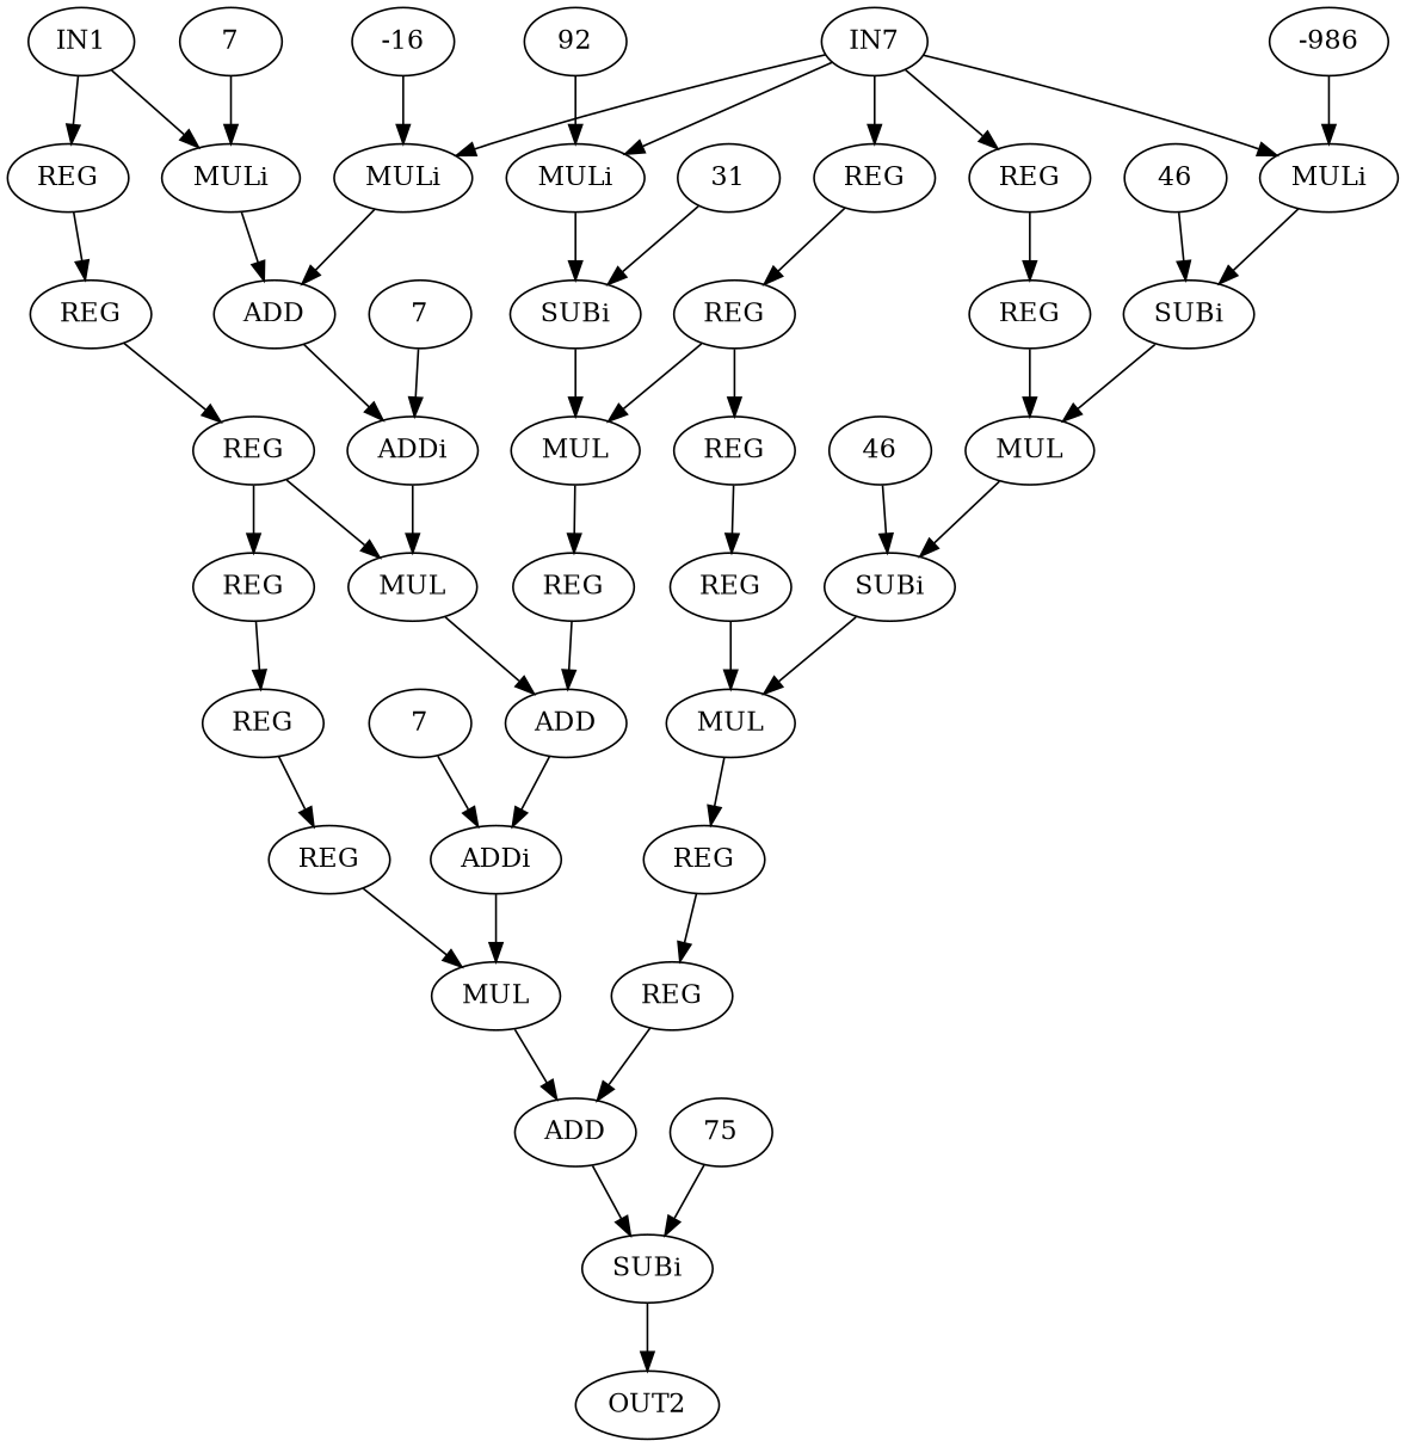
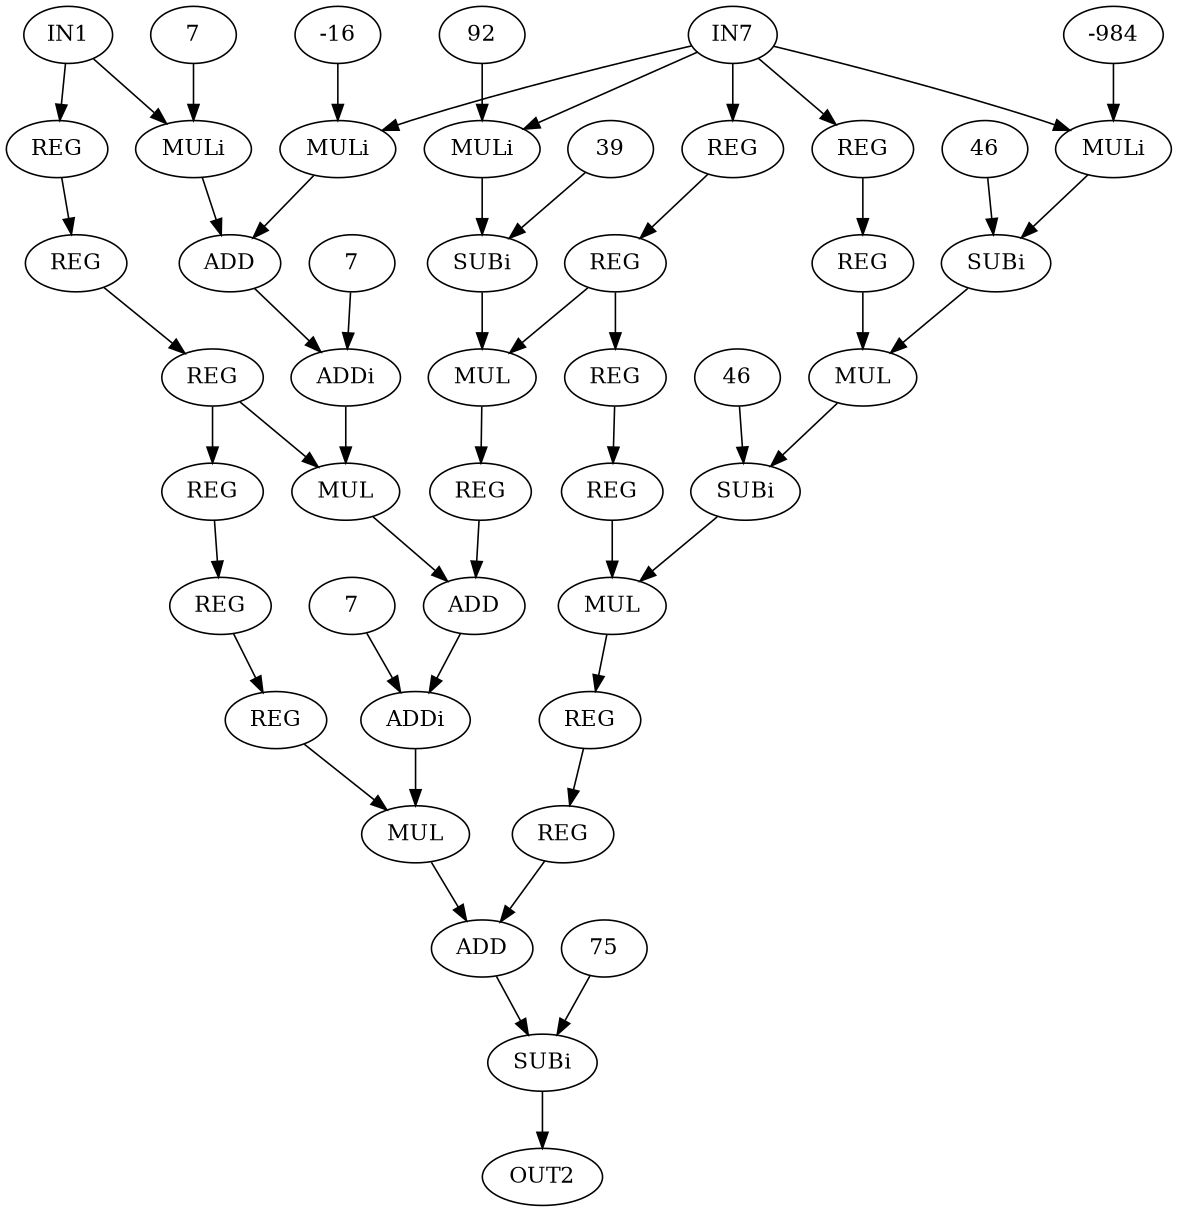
  digraph {
    n1 [label=IN7]
    n2 [label=REG]
    n3 [label=REG]
    n4 [VALUE=92 label=MULi]
    n5 [VALUE=-984 label=MULi]
    n6 [VALUE=-76 label=MULi]
    n7 [label=REG]
    n8 [label=REG]
    n9 [VALUE=39 label=SUBi]
    n10 [VALUE=46 label=SUBi]
    n11 [label=ADD]
    n12 [label=IN1]
    n13 [label=REG]
    n14 [VALUE=7 label=MULi]
    n15 [label=REG]
    n16 [label=OUT2]
    n17 [label=REG]
    n18 [label=MUL]
    n19 [label=REG]
    n20 [label=REG]
    n21 [label=MUL]
    n22 [label=REG]
    n23 [label=REG]
    n24 [label=REG]
    n25 [label=MUL]
    n26 [label=REG]
    n27 [label=ADD]
    n28 [label=REG]
    n29 [label=MUL]
    n30 [label=ADD]
    n31 [label=MUL]
    n32 [VALUE=46 label=SUBi]
    n33 [VALUE=7 label=ADDi]
    n34 [label=REG]
    n35 [VALUE=75 label=SUBi]
    n36 [label=92]
-   n37 [label=-986]
+   n37 [label=-984]
    n38 [VALUE=7 label=ADDi]
    n39 [label=-16]
    n40 [label=7]
    n41 [label=46]
-   n42 [label=31]
+   n42 [label=39]
    n43 [label=7]
    n44 [label=46]
    n45 [label=7]
    n46 [label=75]
    n1 -> n2
    n1 -> n3
    n1 -> n4
    n1 -> n5
    n1 -> n6
    n2 -> n7
    n3 -> n8
    n4 -> n9
    n5 -> n10
    n6 -> n11
    n7 -> n17
    n7 -> n18
    n8 -> n31
    n9 -> n18
    n10 -> n31
    n11 -> n38
    n12 -> n13
    n12 -> n14
    n13 -> n15
    n14 -> n11
    n15 -> n23
    n17 -> n19
    n18 -> n20
    n19 -> n21
    n20 -> n27
    n21 -> n22
    n22 -> n34
    n23 -> n24
    n23 -> n25
    n24 -> n26
    n25 -> n27
    n26 -> n28
    n27 -> n33
    n28 -> n29
    n29 -> n30
    n30 -> n35
    n31 -> n32
    n32 -> n21
    n33 -> n29
    n34 -> n30
    n35 -> n16
    n36 -> n4
    n37 -> n5
    n38 -> n25
    n39 -> n6
    n40 -> n14
    n41 -> n10
    n42 -> n9
    n43 -> n38
    n44 -> n32
    n45 -> n33
    n46 -> n35
  }
